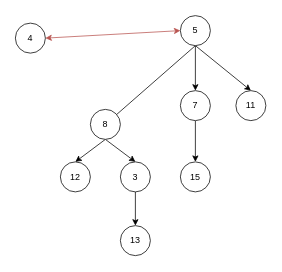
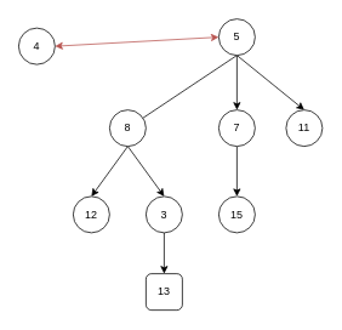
  <mxCell id="0" />
  <mxCell id="1" parent="0" />
- <mxCell id="2" value="13" style="ellipse;whiteSpace=wrap;html=1;aspect=fixed;" vertex="1" parent="1"><mxGeometry x="160" y="300" width="40" height="40" as="geometry" /></mxCell>
+ <mxCell id="2" value="13" style="whiteSpace=wrap;html=1;aspect=fixed;rounded=1;" vertex="1" parent="1"><mxGeometry x="160" y="300" width="40" height="40" as="geometry" /></mxCell>
  <mxCell id="3" style="rounded=0;orthogonalLoop=1;jettySize=auto;html=1;exitX=0.5;exitY=1;exitDx=0;exitDy=0;entryX=0.5;entryY=0;entryDx=0;entryDy=0;" edge="1" parent="1" source="4" target="2"><mxGeometry relative="1" as="geometry" /></mxCell>
  <mxCell id="4" value="3" style="ellipse;whiteSpace=wrap;html=1;aspect=fixed;" vertex="1" parent="1"><mxGeometry x="160" y="215" width="40" height="40" as="geometry" /></mxCell>
  <mxCell id="5" style="rounded=0;orthogonalLoop=1;jettySize=auto;html=1;exitX=0.5;exitY=1;exitDx=0;exitDy=0;entryX=0.5;entryY=0;entryDx=0;entryDy=0;" edge="1" parent="1" source="9" target="10"><mxGeometry relative="1" as="geometry" /></mxCell>
  <mxCell id="6" style="rounded=0;orthogonalLoop=1;jettySize=auto;html=1;exitX=0.5;exitY=1;exitDx=0;exitDy=0;entryX=0.5;entryY=0;entryDx=0;entryDy=0;" edge="1" parent="1" source="9" target="12"><mxGeometry relative="1" as="geometry" /></mxCell>
  <mxCell id="7" style="rounded=0;orthogonalLoop=1;jettySize=auto;html=1;exitX=0.5;exitY=1;exitDx=0;exitDy=0;endArrow=none;" edge="1" parent="1" source="9" target="16"><mxGeometry relative="1" as="geometry" /></mxCell>
  <mxCell id="8" style="rounded=0;orthogonalLoop=1;jettySize=auto;html=1;exitX=0;exitY=0.5;exitDx=0;exitDy=0;entryX=1;entryY=0.5;entryDx=0;entryDy=0;startArrow=classic;startFill=1;fillColor=#f8cecc;strokeColor=#b85450;" edge="1" parent="1" source="9" target="18"><mxGeometry relative="1" as="geometry" /></mxCell>
  <mxCell id="9" value="5" style="ellipse;whiteSpace=wrap;html=1;aspect=fixed;" vertex="1" parent="1"><mxGeometry x="240" y="20" width="40" height="40" as="geometry" /></mxCell>
  <mxCell id="10" value="11" style="ellipse;whiteSpace=wrap;html=1;aspect=fixed;" vertex="1" parent="1"><mxGeometry x="314" y="120" width="40" height="40" as="geometry" /></mxCell>
  <mxCell id="11" style="rounded=0;orthogonalLoop=1;jettySize=auto;html=1;exitX=0.5;exitY=1;exitDx=0;exitDy=0;" edge="1" parent="1" source="12" target="13"><mxGeometry relative="1" as="geometry" /></mxCell>
  <mxCell id="12" value="7" style="ellipse;whiteSpace=wrap;html=1;aspect=fixed;" vertex="1" parent="1"><mxGeometry x="240" y="120" width="40" height="40" as="geometry" /></mxCell>
  <mxCell id="13" value="15" style="ellipse;whiteSpace=wrap;html=1;aspect=fixed;" vertex="1" parent="1"><mxGeometry x="240" y="215" width="40" height="40" as="geometry" /></mxCell>
  <mxCell id="14" style="rounded=0;orthogonalLoop=1;jettySize=auto;html=1;exitX=0.5;exitY=1;exitDx=0;exitDy=0;entryX=0.5;entryY=0;entryDx=0;entryDy=0;" edge="1" parent="1" source="16" target="17"><mxGeometry relative="1" as="geometry" /></mxCell>
  <mxCell id="15" style="rounded=0;orthogonalLoop=1;jettySize=auto;html=1;exitX=0.5;exitY=1;exitDx=0;exitDy=0;entryX=0.5;entryY=0;entryDx=0;entryDy=0;" edge="1" parent="1" source="16" target="4"><mxGeometry relative="1" as="geometry" /></mxCell>
- <mxCell id="16" value="8" style="ellipse;whiteSpace=wrap;html=1;aspect=fixed;" vertex="1" parent="1"><mxGeometry x="120" y="145" width="40" height="40" as="geometry" /></mxCell>
+ <mxCell id="16" value="8" style="ellipse;whiteSpace=wrap;html=1;aspect=fixed;" vertex="1" parent="1"><mxGeometry x="120" y="120" width="40" height="40" as="geometry" /></mxCell>
  <mxCell id="17" value="12" style="ellipse;whiteSpace=wrap;html=1;aspect=fixed;" vertex="1" parent="1"><mxGeometry x="80" y="215" width="40" height="40" as="geometry" /></mxCell>
  <mxCell id="18" value="4" style="ellipse;whiteSpace=wrap;html=1;aspect=fixed;" vertex="1" parent="1"><mxGeometry x="20" y="30" width="40" height="40" as="geometry" /></mxCell>
